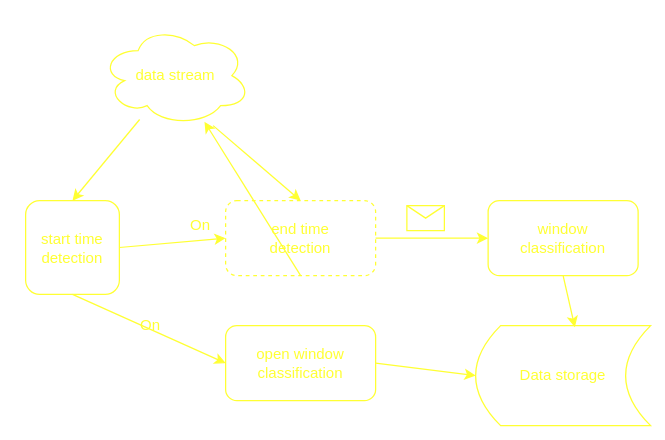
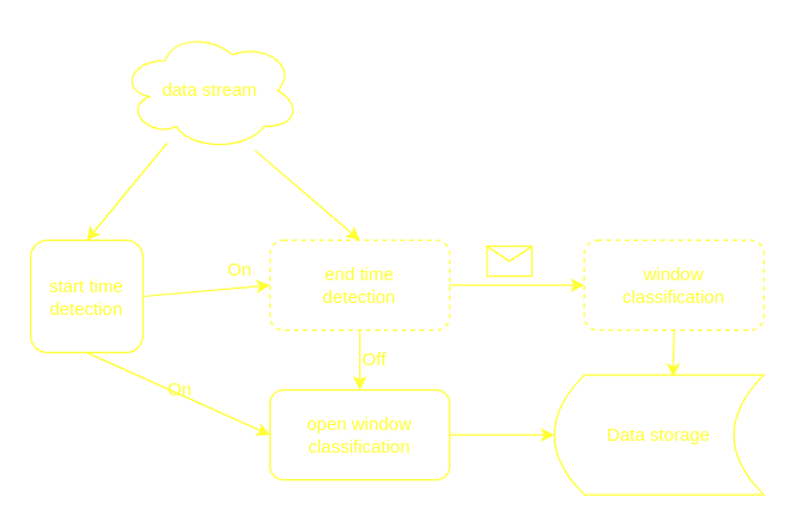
  <mxCell id="0" />
  <mxCell id="1" parent="0" />
  <mxCell id="2" value="start time&lt;br&gt;detection" style="rounded=1;whiteSpace=wrap;html=1;strokeColor=#FFFF33;fillColor=none;fontColor=#FFFF33;" vertex="1" parent="1"><mxGeometry x="20" y="160" width="75" height="75" as="geometry" /></mxCell>
  <mxCell id="3" value="end time&lt;br&gt;detection" style="rounded=1;whiteSpace=wrap;html=1;strokeColor=#FFFF33;fillColor=none;fontColor=#FFFF33;dashed=1;" vertex="1" parent="1"><mxGeometry x="180" y="160" width="120" height="60" as="geometry" /></mxCell>
- <mxCell id="4" value="window&lt;br&gt;classification" style="rounded=1;whiteSpace=wrap;html=1;strokeColor=#FFFF33;fillColor=none;fontColor=#FFFF33;" vertex="1" parent="1"><mxGeometry x="390" y="160" width="120" height="60" as="geometry" /></mxCell>
+ <mxCell id="4" value="window&lt;br&gt;classification" style="rounded=1;whiteSpace=wrap;html=1;strokeColor=#FFFF33;fillColor=none;fontColor=#FFFF33;dashed=1;" vertex="1" parent="1"><mxGeometry x="390" y="160" width="120" height="60" as="geometry" /></mxCell>
  <mxCell id="5" value="open window&lt;br&gt;classification" style="rounded=1;whiteSpace=wrap;html=1;strokeColor=#FFFF33;fillColor=none;fontColor=#FFFF33;" vertex="1" parent="1"><mxGeometry x="180" y="260" width="120" height="60" as="geometry" /></mxCell>
  <mxCell id="6" value="" style="endArrow=classic;html=1;exitX=1;exitY=0.5;exitDx=0;exitDy=0;entryX=0;entryY=0.5;entryDx=0;entryDy=0;strokeColor=#FFFF33;" edge="1" parent="1" source="2" target="3"><mxGeometry width="50" height="50" relative="1" as="geometry"><mxPoint x="250" y="250" as="sourcePoint" /><mxPoint x="300" y="200" as="targetPoint" /></mxGeometry></mxCell>
- <mxCell id="7" value="" style="endArrow=classic;html=1;exitX=0.5;exitY=1;exitDx=0;exitDy=0;strokeColor=#FFFF33;" edge="1" parent="1" source="3" target="17"><mxGeometry width="50" height="50" relative="1" as="geometry"><mxPoint x="250" y="250" as="sourcePoint" /><mxPoint x="300" y="200" as="targetPoint" /></mxGeometry></mxCell>
+ <mxCell id="7" value="" style="endArrow=classic;html=1;exitX=0.5;exitY=1;exitDx=0;exitDy=0;entryX=0.5;entryY=0;entryDx=0;entryDy=0;strokeColor=#FFFF33;" edge="1" parent="1" source="3" target="5"><mxGeometry width="50" height="50" relative="1" as="geometry"><mxPoint x="250" y="250" as="sourcePoint" /><mxPoint x="300" y="200" as="targetPoint" /></mxGeometry></mxCell>
  <mxCell id="8" value="" style="endArrow=classic;html=1;exitX=0.5;exitY=1;exitDx=0;exitDy=0;strokeColor=#FFFF33;" edge="1" parent="1" source="2"><mxGeometry width="50" height="50" relative="1" as="geometry"><mxPoint x="250" y="250" as="sourcePoint" /><mxPoint x="180" y="290" as="targetPoint" /></mxGeometry></mxCell>
  <mxCell id="9" value="" style="endArrow=classic;html=1;entryX=0;entryY=0.5;entryDx=0;entryDy=0;exitX=1;exitY=0.5;exitDx=0;exitDy=0;strokeColor=#FFFF33;" edge="1" parent="1" source="3" target="4"><mxGeometry width="50" height="50" relative="1" as="geometry"><mxPoint x="250" y="250" as="sourcePoint" /><mxPoint x="300" y="200" as="targetPoint" /></mxGeometry></mxCell>
  <mxCell id="10" value="On" style="text;html=1;fillColor=none;align=center;verticalAlign=middle;whiteSpace=wrap;rounded=0;fontColor=#FFFF33;" vertex="1" parent="1"><mxGeometry x="100" y="250" width="40" height="20" as="geometry" /></mxCell>
  <mxCell id="11" value="On" style="text;html=1;fillColor=none;align=center;verticalAlign=middle;whiteSpace=wrap;rounded=0;fontColor=#FFFF33;" vertex="1" parent="1"><mxGeometry x="140" y="170" width="40" height="20" as="geometry" /></mxCell>
+ <mxCell id="12" value="Off" style="text;html=1;fillColor=none;align=center;verticalAlign=middle;whiteSpace=wrap;rounded=0;fontColor=#FFFF33;" vertex="1" parent="1"><mxGeometry x="230" y="230" width="40" height="20" as="geometry" /></mxCell>
  <mxCell id="13" value="" style="shape=message;html=1;whiteSpace=wrap;html=1;outlineConnect=0;rounded=1;strokeColor=#FFFF33;fillColor=none;" vertex="1" parent="1"><mxGeometry x="325" y="164" width="30" height="20" as="geometry" /></mxCell>
- <mxCell id="14" value="Data storage" style="shape=dataStorage;whiteSpace=wrap;html=1;fixedSize=1;rounded=1;strokeColor=#FFFF33;fillColor=none;fontColor=#FFFF33;" vertex="1" parent="1"><mxGeometry x="380" y="260" width="140" height="80" as="geometry" /></mxCell>
+ <mxCell id="14" value="Data storage" style="shape=dataStorage;whiteSpace=wrap;html=1;fixedSize=1;rounded=1;strokeColor=#FFFF33;fillColor=none;fontColor=#FFFF33;" vertex="1" parent="1"><mxGeometry x="370" y="250" width="140" height="80" as="geometry" /></mxCell>
  <mxCell id="15" value="" style="endArrow=classic;html=1;entryX=0;entryY=0.5;entryDx=0;entryDy=0;exitX=1;exitY=0.5;exitDx=0;exitDy=0;strokeColor=#FFFF33;" edge="1" parent="1" source="5" target="14"><mxGeometry width="50" height="50" relative="1" as="geometry"><mxPoint x="250" y="250" as="sourcePoint" /><mxPoint x="300" y="200" as="targetPoint" /></mxGeometry></mxCell>
  <mxCell id="16" value="" style="endArrow=classic;html=1;entryX=0.567;entryY=0.016;entryDx=0;entryDy=0;entryPerimeter=0;exitX=0.5;exitY=1;exitDx=0;exitDy=0;strokeColor=#FFFF33;" edge="1" parent="1" source="4" target="14"><mxGeometry width="50" height="50" relative="1" as="geometry"><mxPoint x="250" y="250" as="sourcePoint" /><mxPoint x="300" y="200" as="targetPoint" /></mxGeometry></mxCell>
  <mxCell id="17" value="data stream" style="ellipse;shape=cloud;whiteSpace=wrap;html=1;rounded=1;strokeColor=#FFFF33;fontColor=#FFFF33;fillColor=none;" vertex="1" parent="1"><mxGeometry x="80" y="20" width="120" height="80" as="geometry" /></mxCell>
  <mxCell id="18" value="" style="endArrow=classic;html=1;entryX=0.5;entryY=0;entryDx=0;entryDy=0;strokeColor=#FFFF33;" edge="1" parent="1" source="17" target="2"><mxGeometry width="50" height="50" relative="1" as="geometry"><mxPoint x="300" y="200" as="sourcePoint" /><mxPoint x="350" y="150" as="targetPoint" /></mxGeometry></mxCell>
  <mxCell id="19" value="" style="endArrow=classic;html=1;entryX=0.5;entryY=0;entryDx=0;entryDy=0;strokeColor=#FFFF33;" edge="1" parent="1" target="3"><mxGeometry width="50" height="50" relative="1" as="geometry"><mxPoint x="170" y="100" as="sourcePoint" /><mxPoint x="220" y="50" as="targetPoint" /></mxGeometry></mxCell>
